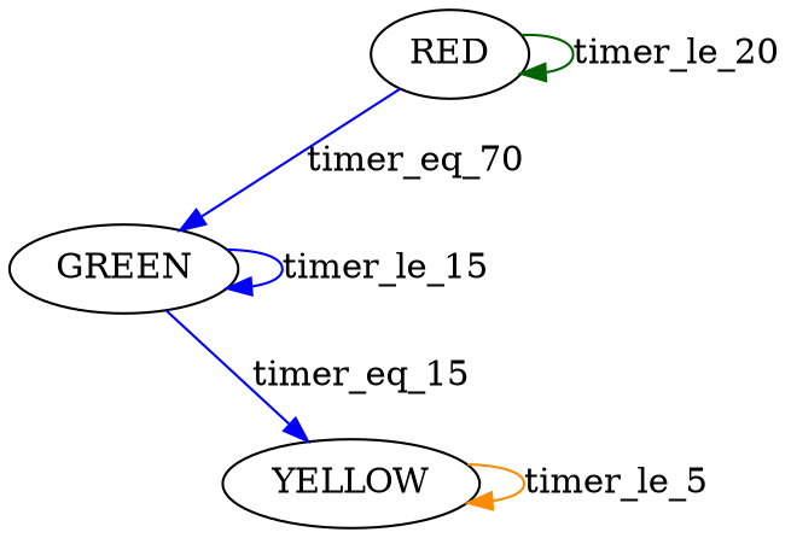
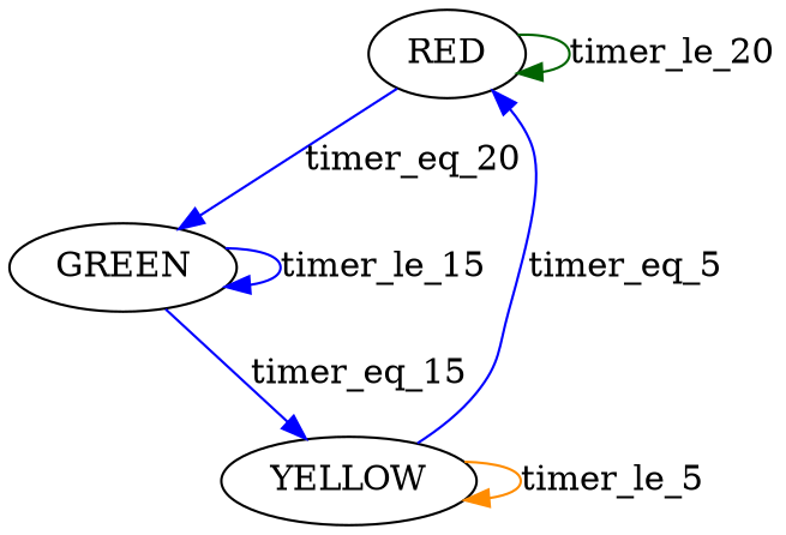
  digraph {
    edge [color=blue]
    RED
    GREEN
    YELLOW
    RED -> RED [color=darkgreen label=timer_le_20]
-   RED -> GREEN [label=timer_eq_70]
+   RED -> GREEN [label=timer_eq_20]
    GREEN -> GREEN [label=timer_le_15]
    GREEN -> YELLOW [label=timer_eq_15]
+   YELLOW -> RED [label=timer_eq_5]
    YELLOW -> YELLOW [color=darkorange label=timer_le_5]
  }
